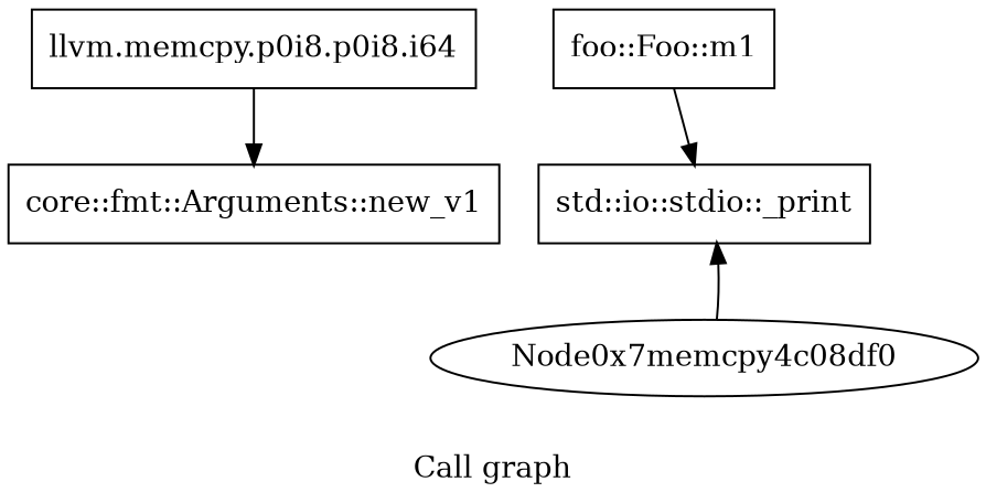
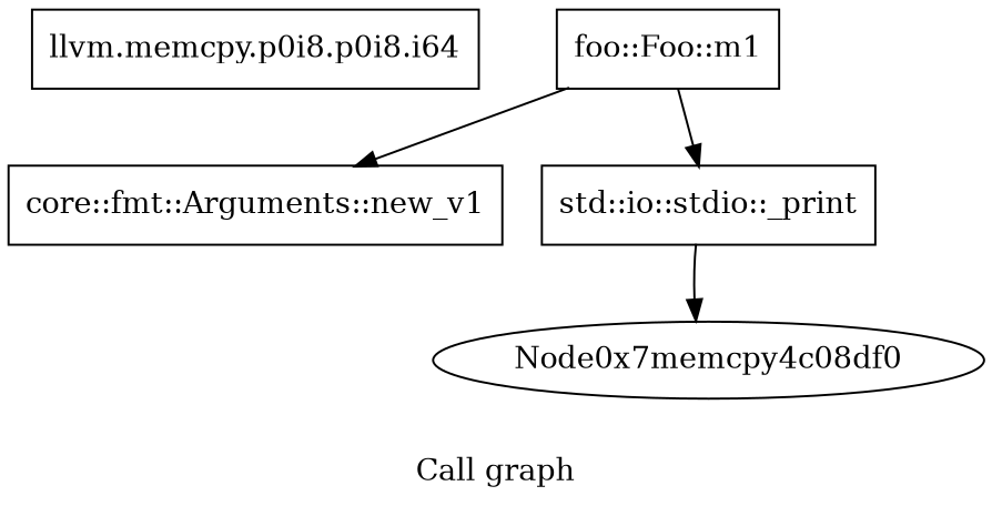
  digraph {
    label="Call graph"
    node [shape=record]
    n1 [label="{llvm.memcpy.p0i8.p0i8.i64}"]
    n2 [label="{std::io::stdio::_print}"]
    n3 [label=Node0x7memcpy4c08df0 shape=""]
    n4 [label="{core::fmt::Arguments::new_v1}"]
    n5 [label="{foo::Foo::m1}"]
-   n3 -> n2
+   n2 -> n3
    n5 -> n2
-   n1 -> n4
+   n5 -> n4
  }
